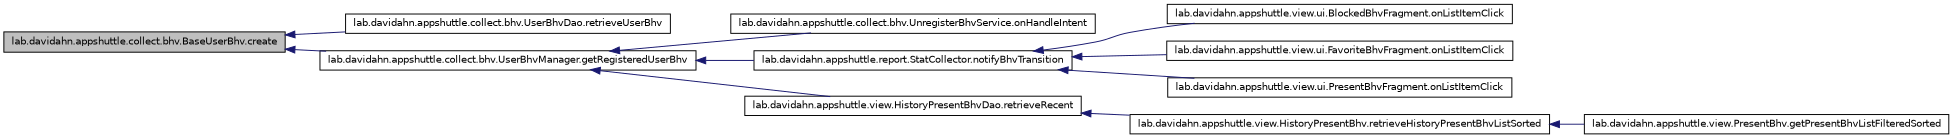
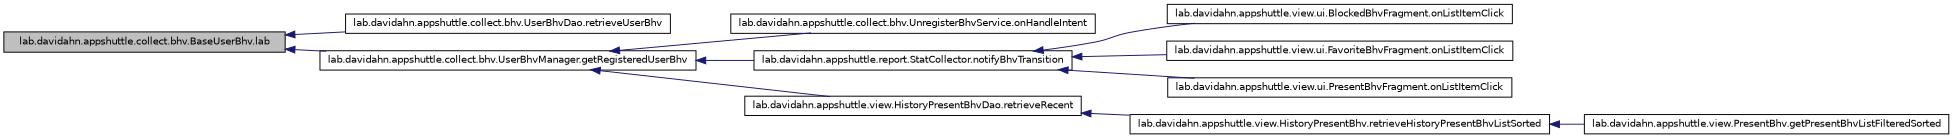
  digraph {
    rankdir=LR
    node [color=black fillcolor=white fontname=Helvetica fontsize=10 shape=record style=filled]
    edge [color=midnightblue dir=back fontname=Helvetica fontsize=10 labelfontname=Helvetica labelfontsize=10 style=solid]
-   n1 [fillcolor=grey75 fontcolor=black height=0.2 label="lab.davidahn.appshuttle.collect.bhv.BaseUserBhv.create" width=0.4]
+   n1 [fillcolor=grey75 fontcolor=black height=0.2 label="lab.davidahn.appshuttle.collect.bhv.BaseUserBhv.lab" width=0.4]
    n2 [height=0.2 label="lab.davidahn.appshuttle.collect.bhv.UserBhvDao.retrieveUserBhv" width=0.4]
    n3 [height=0.2 label="lab.davidahn.appshuttle.collect.bhv.UserBhvManager.getRegisteredUserBhv" width=0.4]
    n4 [height=0.2 label="lab.davidahn.appshuttle.collect.bhv.UnregisterBhvService.onHandleIntent" width=0.4]
    n5 [height=0.2 label="lab.davidahn.appshuttle.report.StatCollector.notifyBhvTransition" width=0.4]
    n6 [height=0.2 label="lab.davidahn.appshuttle.view.HistoryPresentBhvDao.retrieveRecent" width=0.4]
    n7 [height=0.2 label="lab.davidahn.appshuttle.view.ui.BlockedBhvFragment.onListItemClick" width=0.4]
    n8 [height=0.2 label="lab.davidahn.appshuttle.view.ui.FavoriteBhvFragment.onListItemClick" width=0.4]
    n9 [height=0.2 label="lab.davidahn.appshuttle.view.ui.PresentBhvFragment.onListItemClick" width=0.4]
    n10 [height=0.2 label="lab.davidahn.appshuttle.view.HistoryPresentBhv.retrieveHistoryPresentBhvListSorted" width=0.4]
    n11 [height=0.2 label="lab.davidahn.appshuttle.view.PresentBhv.getPresentBhvListFilteredSorted" width=0.4]
    n1 -> n2
    n1 -> n3
    n3 -> n4
    n3 -> n5
    n3 -> n6
    n5 -> n7
    n5 -> n8
    n5 -> n9
    n6 -> n10
    n10 -> n11
  }
